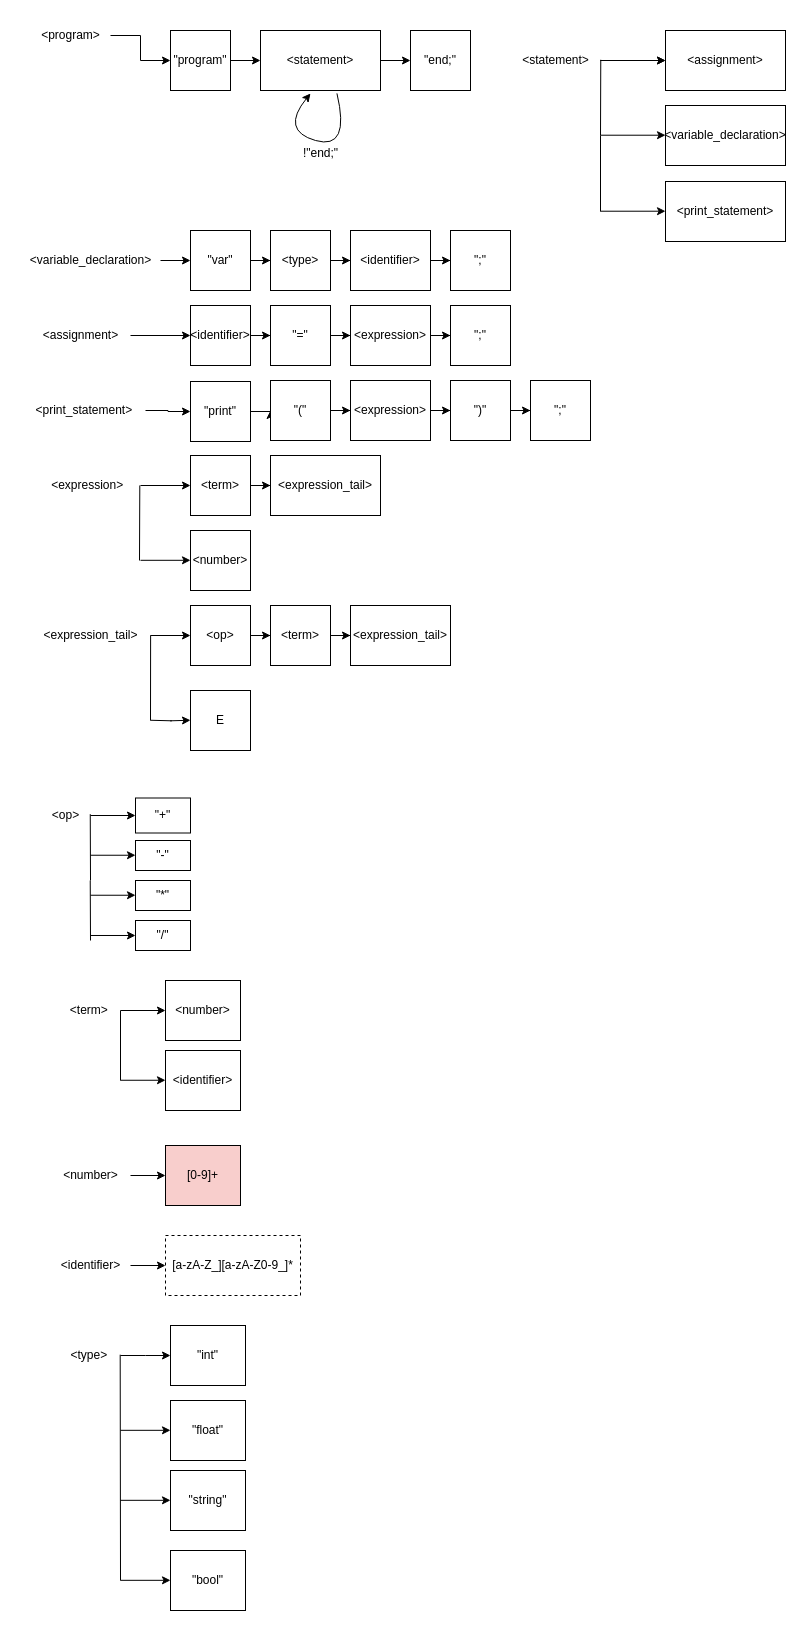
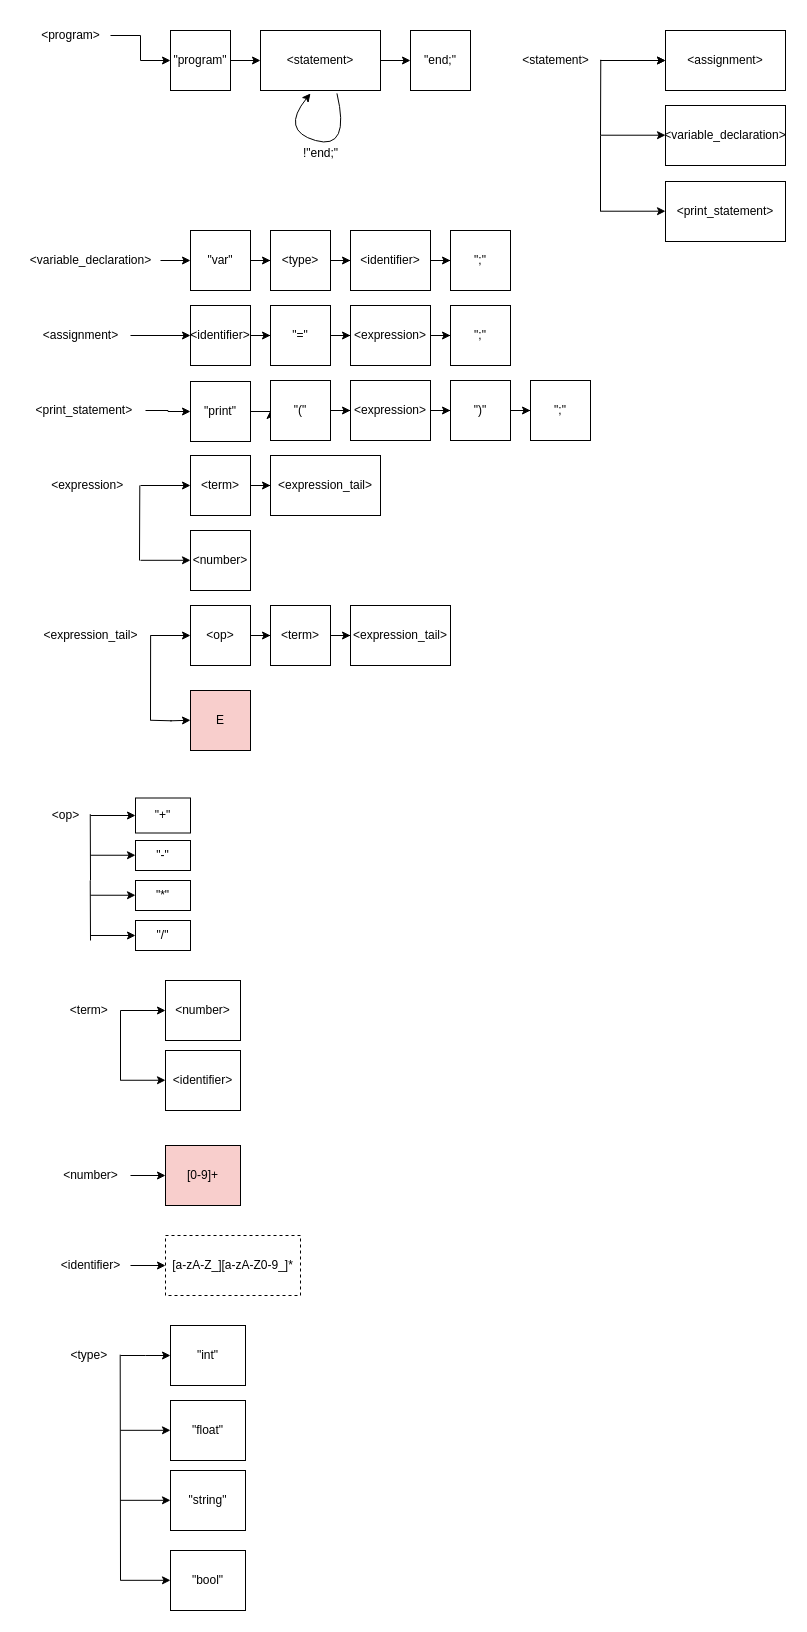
  <mxCell id="0" />
  <mxCell id="1" parent="0" />
  <mxCell id="2" value="" style="edgeStyle=orthogonalEdgeStyle;rounded=0;orthogonalLoop=1;jettySize=auto;html=1;" parent="1" source="3" target="5" edge="1"><mxGeometry relative="1" as="geometry" /></mxCell>
  <mxCell id="3" value="&amp;lt;program&amp;gt;" style="text;html=1;align=center;verticalAlign=middle;resizable=0;points=[];autosize=1;strokeColor=none;fillColor=none;" parent="1" vertex="1"><mxGeometry x="30" y="20" width="80" height="30" as="geometry" /></mxCell>
  <mxCell id="4" value="" style="edgeStyle=orthogonalEdgeStyle;rounded=0;orthogonalLoop=1;jettySize=auto;html=1;" parent="1" source="5" target="7" edge="1"><mxGeometry relative="1" as="geometry" /></mxCell>
  <mxCell id="5" value="&quot;program&quot;" style="whiteSpace=wrap;html=1;" parent="1" vertex="1"><mxGeometry x="170" y="30" width="60" height="60" as="geometry" /></mxCell>
  <mxCell id="6" value="" style="edgeStyle=orthogonalEdgeStyle;rounded=0;orthogonalLoop=1;jettySize=auto;html=1;" parent="1" source="7" target="8" edge="1"><mxGeometry relative="1" as="geometry" /></mxCell>
  <mxCell id="7" value="&amp;lt;statement&amp;gt;" style="whiteSpace=wrap;html=1;" parent="1" vertex="1"><mxGeometry x="260" y="30" width="120" height="60" as="geometry" /></mxCell>
  <mxCell id="8" value="&quot;end;&quot;" style="whiteSpace=wrap;html=1;" parent="1" vertex="1"><mxGeometry x="410" y="30" width="60" height="60" as="geometry" /></mxCell>
  <mxCell id="9" value="" style="edgeStyle=orthogonalEdgeStyle;rounded=0;orthogonalLoop=1;jettySize=auto;html=1;" parent="1" source="11" target="12" edge="1"><mxGeometry relative="1" as="geometry" /></mxCell>
  <mxCell id="10" value="" style="edgeStyle=orthogonalEdgeStyle;rounded=0;orthogonalLoop=1;jettySize=auto;html=1;" parent="1" source="11" target="12" edge="1"><mxGeometry relative="1" as="geometry" /></mxCell>
  <mxCell id="11" value="&amp;lt;statement&amp;gt;" style="text;html=1;align=center;verticalAlign=middle;resizable=0;points=[];autosize=1;strokeColor=none;fillColor=none;" parent="1" vertex="1"><mxGeometry x="510" y="45" width="90" height="30" as="geometry" /></mxCell>
  <mxCell id="12" value="&amp;lt;assignment&amp;gt;" style="whiteSpace=wrap;html=1;" parent="1" vertex="1"><mxGeometry x="665" y="30" width="120" height="60" as="geometry" /></mxCell>
  <mxCell id="13" value="" style="edgeStyle=orthogonalEdgeStyle;rounded=0;orthogonalLoop=1;jettySize=auto;html=1;" parent="1" edge="1"><mxGeometry relative="1" as="geometry"><mxPoint x="600" y="134.71" as="sourcePoint" /><mxPoint x="665" y="134.71" as="targetPoint" /></mxGeometry></mxCell>
  <mxCell id="14" value="" style="endArrow=none;html=1;rounded=0;entryX=1.003;entryY=0.476;entryDx=0;entryDy=0;entryPerimeter=0;" parent="1" target="11" edge="1"><mxGeometry width="50" height="50" relative="1" as="geometry"><mxPoint x="600" y="135" as="sourcePoint" /><mxPoint x="625" y="75" as="targetPoint" /></mxGeometry></mxCell>
  <mxCell id="15" value="&amp;lt;variable_declaration&amp;gt;" style="whiteSpace=wrap;html=1;" parent="1" vertex="1"><mxGeometry x="665" y="105" width="120" height="60" as="geometry" /></mxCell>
  <mxCell id="16" value="" style="edgeStyle=orthogonalEdgeStyle;rounded=0;orthogonalLoop=1;jettySize=auto;html=1;" parent="1" edge="1"><mxGeometry relative="1" as="geometry"><mxPoint x="600" y="210.71" as="sourcePoint" /><mxPoint x="665" y="210.71" as="targetPoint" /></mxGeometry></mxCell>
  <mxCell id="17" value="" style="endArrow=none;html=1;rounded=0;entryX=1.003;entryY=0.476;entryDx=0;entryDy=0;entryPerimeter=0;" parent="1" edge="1"><mxGeometry width="50" height="50" relative="1" as="geometry"><mxPoint x="600" y="211" as="sourcePoint" /><mxPoint x="600" y="135" as="targetPoint" /></mxGeometry></mxCell>
  <mxCell id="18" value="&amp;lt;print_statement&amp;gt;" style="whiteSpace=wrap;html=1;" parent="1" vertex="1"><mxGeometry x="665" y="181" width="120" height="60" as="geometry" /></mxCell>
  <mxCell id="19" value="" style="edgeStyle=orthogonalEdgeStyle;rounded=0;orthogonalLoop=1;jettySize=auto;html=1;" parent="1" source="20" target="22" edge="1"><mxGeometry relative="1" as="geometry" /></mxCell>
  <mxCell id="20" value="&amp;lt;variable_declaration&amp;gt;" style="text;html=1;align=center;verticalAlign=middle;resizable=0;points=[];autosize=1;strokeColor=none;fillColor=none;" parent="1" vertex="1"><mxGeometry x="20" y="245" width="140" height="30" as="geometry" /></mxCell>
  <mxCell id="21" value="" style="edgeStyle=orthogonalEdgeStyle;rounded=0;orthogonalLoop=1;jettySize=auto;html=1;" parent="1" source="22" target="24" edge="1"><mxGeometry relative="1" as="geometry" /></mxCell>
  <mxCell id="22" value="&quot;var&quot;" style="whiteSpace=wrap;html=1;" parent="1" vertex="1"><mxGeometry x="190" y="230" width="60" height="60" as="geometry" /></mxCell>
  <mxCell id="23" value="" style="edgeStyle=orthogonalEdgeStyle;rounded=0;orthogonalLoop=1;jettySize=auto;html=1;" parent="1" source="24" target="26" edge="1"><mxGeometry relative="1" as="geometry" /></mxCell>
  <mxCell id="24" value="&amp;lt;type&amp;gt;" style="whiteSpace=wrap;html=1;" parent="1" vertex="1"><mxGeometry x="270" y="230" width="60" height="60" as="geometry" /></mxCell>
  <mxCell id="25" value="" style="edgeStyle=orthogonalEdgeStyle;rounded=0;orthogonalLoop=1;jettySize=auto;html=1;" parent="1" source="26" target="27" edge="1"><mxGeometry relative="1" as="geometry" /></mxCell>
  <mxCell id="26" value="&amp;lt;identifier&amp;gt;" style="whiteSpace=wrap;html=1;" parent="1" vertex="1"><mxGeometry x="350" y="230" width="80" height="60" as="geometry" /></mxCell>
  <mxCell id="27" value="&quot;;&quot;" style="whiteSpace=wrap;html=1;" parent="1" vertex="1"><mxGeometry x="450" y="230" width="60" height="60" as="geometry" /></mxCell>
  <mxCell id="28" value="" style="edgeStyle=orthogonalEdgeStyle;rounded=0;orthogonalLoop=1;jettySize=auto;html=1;" parent="1" source="29" target="31" edge="1"><mxGeometry relative="1" as="geometry" /></mxCell>
  <mxCell id="29" value="&amp;lt;assignment&amp;gt;" style="text;html=1;align=center;verticalAlign=middle;resizable=0;points=[];autosize=1;strokeColor=none;fillColor=none;" parent="1" vertex="1"><mxGeometry x="30" y="320" width="100" height="30" as="geometry" /></mxCell>
  <mxCell id="30" value="" style="edgeStyle=orthogonalEdgeStyle;rounded=0;orthogonalLoop=1;jettySize=auto;html=1;" parent="1" source="31" target="33" edge="1"><mxGeometry relative="1" as="geometry" /></mxCell>
  <mxCell id="31" value="&amp;lt;identifier&amp;gt;" style="whiteSpace=wrap;html=1;" parent="1" vertex="1"><mxGeometry x="190" y="305" width="60" height="60" as="geometry" /></mxCell>
  <mxCell id="32" value="" style="edgeStyle=orthogonalEdgeStyle;rounded=0;orthogonalLoop=1;jettySize=auto;html=1;" parent="1" source="33" target="35" edge="1"><mxGeometry relative="1" as="geometry" /></mxCell>
  <mxCell id="33" value="&quot;=&quot;" style="whiteSpace=wrap;html=1;" parent="1" vertex="1"><mxGeometry x="270" y="305" width="60" height="60" as="geometry" /></mxCell>
  <mxCell id="34" value="" style="edgeStyle=orthogonalEdgeStyle;rounded=0;orthogonalLoop=1;jettySize=auto;html=1;" parent="1" source="35" target="36" edge="1"><mxGeometry relative="1" as="geometry" /></mxCell>
  <mxCell id="35" value="&amp;lt;expression&amp;gt;" style="whiteSpace=wrap;html=1;" parent="1" vertex="1"><mxGeometry x="350" y="305" width="80" height="60" as="geometry" /></mxCell>
  <mxCell id="36" value="&quot;;&quot;" style="whiteSpace=wrap;html=1;" parent="1" vertex="1"><mxGeometry x="450" y="305" width="60" height="60" as="geometry" /></mxCell>
  <mxCell id="37" value="" style="edgeStyle=orthogonalEdgeStyle;rounded=0;orthogonalLoop=1;jettySize=auto;html=1;" parent="1" source="38" target="40" edge="1"><mxGeometry relative="1" as="geometry" /></mxCell>
  <mxCell id="38" value="&amp;lt;print_statement&amp;gt;&amp;nbsp;" style="text;html=1;align=center;verticalAlign=middle;resizable=0;points=[];autosize=1;strokeColor=none;fillColor=none;" parent="1" vertex="1"><mxGeometry x="25" y="395" width="120" height="30" as="geometry" /></mxCell>
  <mxCell id="39" value="" style="edgeStyle=orthogonalEdgeStyle;rounded=0;orthogonalLoop=1;jettySize=auto;html=1;" parent="1" source="40" target="42" edge="1"><mxGeometry relative="1" as="geometry" /></mxCell>
  <mxCell id="40" value="&quot;print&quot;" style="whiteSpace=wrap;html=1;" parent="1" vertex="1"><mxGeometry x="190" y="381" width="60" height="60" as="geometry" /></mxCell>
  <mxCell id="41" value="" style="edgeStyle=orthogonalEdgeStyle;rounded=0;orthogonalLoop=1;jettySize=auto;html=1;" parent="1" source="42" target="44" edge="1"><mxGeometry relative="1" as="geometry" /></mxCell>
  <mxCell id="42" value="&quot;(&quot;" style="whiteSpace=wrap;html=1;" parent="1" vertex="1"><mxGeometry x="270" y="380" width="60" height="60" as="geometry" /></mxCell>
  <mxCell id="43" value="" style="edgeStyle=orthogonalEdgeStyle;rounded=0;orthogonalLoop=1;jettySize=auto;html=1;" parent="1" source="44" target="46" edge="1"><mxGeometry relative="1" as="geometry" /></mxCell>
  <mxCell id="44" value="&amp;lt;expression&amp;gt;" style="whiteSpace=wrap;html=1;" parent="1" vertex="1"><mxGeometry x="350" y="380" width="80" height="60" as="geometry" /></mxCell>
  <mxCell id="45" value="" style="edgeStyle=orthogonalEdgeStyle;rounded=0;orthogonalLoop=1;jettySize=auto;html=1;" parent="1" source="46" target="47" edge="1"><mxGeometry relative="1" as="geometry" /></mxCell>
  <mxCell id="46" value="&quot;)&quot;" style="whiteSpace=wrap;html=1;" parent="1" vertex="1"><mxGeometry x="450" y="380" width="60" height="60" as="geometry" /></mxCell>
  <mxCell id="47" value="&quot;;&quot;" style="whiteSpace=wrap;html=1;" parent="1" vertex="1"><mxGeometry x="530" y="380" width="60" height="60" as="geometry" /></mxCell>
  <mxCell id="48" value="" style="edgeStyle=orthogonalEdgeStyle;rounded=0;orthogonalLoop=1;jettySize=auto;html=1;" parent="1" source="49" target="51" edge="1"><mxGeometry relative="1" as="geometry" /></mxCell>
  <mxCell id="49" value="&amp;lt;expression&amp;gt;&amp;nbsp;&amp;nbsp;" style="text;html=1;align=center;verticalAlign=middle;resizable=0;points=[];autosize=1;strokeColor=none;fillColor=none;" parent="1" vertex="1"><mxGeometry x="40" y="470" width="100" height="30" as="geometry" /></mxCell>
  <mxCell id="50" value="" style="edgeStyle=orthogonalEdgeStyle;rounded=0;orthogonalLoop=1;jettySize=auto;html=1;" parent="1" source="51" target="52" edge="1"><mxGeometry relative="1" as="geometry" /></mxCell>
  <mxCell id="51" value="&amp;lt;term&amp;gt;" style="whiteSpace=wrap;html=1;" parent="1" vertex="1"><mxGeometry x="190" y="455" width="60" height="60" as="geometry" /></mxCell>
  <mxCell id="52" value="&amp;lt;expression_tail&amp;gt;" style="whiteSpace=wrap;html=1;" parent="1" vertex="1"><mxGeometry x="270" y="455" width="110" height="60" as="geometry" /></mxCell>
  <mxCell id="53" value="" style="endArrow=none;html=1;rounded=0;entryX=0.993;entryY=0.498;entryDx=0;entryDy=0;entryPerimeter=0;" parent="1" target="49" edge="1"><mxGeometry width="50" height="50" relative="1" as="geometry"><mxPoint x="139" y="560" as="sourcePoint" /><mxPoint x="140" y="490" as="targetPoint" /></mxGeometry></mxCell>
  <mxCell id="54" value="" style="edgeStyle=orthogonalEdgeStyle;rounded=0;orthogonalLoop=1;jettySize=auto;html=1;" parent="1" edge="1"><mxGeometry relative="1" as="geometry"><mxPoint x="140" y="559.8" as="sourcePoint" /><mxPoint x="190" y="559.8" as="targetPoint" /></mxGeometry></mxCell>
  <mxCell id="55" value="&amp;lt;number&amp;gt;" style="whiteSpace=wrap;html=1;" parent="1" vertex="1"><mxGeometry x="190" y="530" width="60" height="60" as="geometry" /></mxCell>
  <mxCell id="56" value="" style="edgeStyle=orthogonalEdgeStyle;rounded=0;orthogonalLoop=1;jettySize=auto;html=1;" parent="1" source="57" target="59" edge="1"><mxGeometry relative="1" as="geometry" /></mxCell>
  <mxCell id="57" value="&amp;lt;expression_tail&amp;gt;" style="text;html=1;align=center;verticalAlign=middle;resizable=0;points=[];autosize=1;strokeColor=none;fillColor=none;" parent="1" vertex="1"><mxGeometry x="30" y="620" width="120" height="30" as="geometry" /></mxCell>
  <mxCell id="58" value="" style="edgeStyle=orthogonalEdgeStyle;rounded=0;orthogonalLoop=1;jettySize=auto;html=1;" parent="1" source="59" target="61" edge="1"><mxGeometry relative="1" as="geometry" /></mxCell>
  <mxCell id="59" value="&amp;lt;op&amp;gt;" style="whiteSpace=wrap;html=1;" parent="1" vertex="1"><mxGeometry x="190" y="605" width="60" height="60" as="geometry" /></mxCell>
  <mxCell id="60" value="" style="edgeStyle=orthogonalEdgeStyle;rounded=0;orthogonalLoop=1;jettySize=auto;html=1;" parent="1" source="61" target="62" edge="1"><mxGeometry relative="1" as="geometry" /></mxCell>
  <mxCell id="61" value="&amp;lt;term&amp;gt;" style="whiteSpace=wrap;html=1;" parent="1" vertex="1"><mxGeometry x="270" y="605" width="60" height="60" as="geometry" /></mxCell>
  <mxCell id="62" value="&amp;lt;expression_tail&amp;gt;" style="whiteSpace=wrap;html=1;" parent="1" vertex="1"><mxGeometry x="350" y="605" width="100" height="60" as="geometry" /></mxCell>
  <mxCell id="63" value="" style="endArrow=none;html=1;rounded=0;entryX=1.001;entryY=0.496;entryDx=0;entryDy=0;entryPerimeter=0;" parent="1" target="57" edge="1"><mxGeometry width="50" height="50" relative="1" as="geometry"><mxPoint x="150" y="720" as="sourcePoint" /><mxPoint x="150" y="640" as="targetPoint" /></mxGeometry></mxCell>
- <mxCell id="64" value="E" style="whiteSpace=wrap;html=1;" parent="1" vertex="1"><mxGeometry x="190" y="690" width="60" height="60" as="geometry" /></mxCell>
+ <mxCell id="64" value="E" style="whiteSpace=wrap;html=1;fillColor=#f8cecc;" parent="1" vertex="1"><mxGeometry x="190" y="690" width="60" height="60" as="geometry" /></mxCell>
  <mxCell id="65" value="" style="edgeStyle=orthogonalEdgeStyle;rounded=0;orthogonalLoop=1;jettySize=auto;html=1;" parent="1" edge="1"><mxGeometry relative="1" as="geometry"><mxPoint x="150" y="719.75" as="sourcePoint" /><mxPoint x="190" y="719.75" as="targetPoint" /></mxGeometry></mxCell>
  <mxCell id="66" value="" style="edgeStyle=orthogonalEdgeStyle;rounded=0;orthogonalLoop=1;jettySize=auto;html=1;" parent="1" source="67" target="68" edge="1"><mxGeometry relative="1" as="geometry" /></mxCell>
  <mxCell id="67" value="&amp;lt;op&amp;gt;" style="text;html=1;align=center;verticalAlign=middle;resizable=0;points=[];autosize=1;strokeColor=none;fillColor=none;" parent="1" vertex="1"><mxGeometry x="40" y="800" width="50" height="30" as="geometry" /></mxCell>
  <mxCell id="68" value="&quot;+&quot;" style="whiteSpace=wrap;html=1;" parent="1" vertex="1"><mxGeometry x="135" y="797.5" width="55" height="35" as="geometry" /></mxCell>
  <mxCell id="69" value="" style="endArrow=none;html=1;rounded=0;entryX=0.995;entryY=0.456;entryDx=0;entryDy=0;entryPerimeter=0;" parent="1" target="67" edge="1"><mxGeometry width="50" height="50" relative="1" as="geometry"><mxPoint x="90" y="880" as="sourcePoint" /><mxPoint x="90" y="820" as="targetPoint" /></mxGeometry></mxCell>
  <mxCell id="70" value="" style="edgeStyle=orthogonalEdgeStyle;rounded=0;orthogonalLoop=1;jettySize=auto;html=1;" parent="1" edge="1"><mxGeometry relative="1" as="geometry"><mxPoint x="90" y="854.74" as="sourcePoint" /><mxPoint x="135" y="854.74" as="targetPoint" /></mxGeometry></mxCell>
  <mxCell id="71" value="&quot;-&quot;" style="whiteSpace=wrap;html=1;" parent="1" vertex="1"><mxGeometry x="135" y="840" width="55" height="30" as="geometry" /></mxCell>
  <mxCell id="72" value="" style="endArrow=none;html=1;rounded=0;entryX=0.995;entryY=0.456;entryDx=0;entryDy=0;entryPerimeter=0;" parent="1" edge="1"><mxGeometry width="50" height="50" relative="1" as="geometry"><mxPoint x="90" y="940" as="sourcePoint" /><mxPoint x="89.74" y="880" as="targetPoint" /></mxGeometry></mxCell>
  <mxCell id="73" value="" style="edgeStyle=orthogonalEdgeStyle;rounded=0;orthogonalLoop=1;jettySize=auto;html=1;" parent="1" edge="1"><mxGeometry relative="1" as="geometry"><mxPoint x="90" y="894.74" as="sourcePoint" /><mxPoint x="135" y="894.74" as="targetPoint" /></mxGeometry></mxCell>
  <mxCell id="74" value="&quot;*&quot;" style="whiteSpace=wrap;html=1;" parent="1" vertex="1"><mxGeometry x="135" y="880" width="55" height="30" as="geometry" /></mxCell>
  <mxCell id="75" value="&quot;/&quot;" style="whiteSpace=wrap;html=1;" parent="1" vertex="1"><mxGeometry x="135" y="920" width="55" height="30" as="geometry" /></mxCell>
  <mxCell id="76" value="" style="edgeStyle=orthogonalEdgeStyle;rounded=0;orthogonalLoop=1;jettySize=auto;html=1;" parent="1" edge="1"><mxGeometry relative="1" as="geometry"><mxPoint x="90" y="934.99" as="sourcePoint" /><mxPoint x="135" y="934.99" as="targetPoint" /></mxGeometry></mxCell>
  <mxCell id="77" value="" style="edgeStyle=orthogonalEdgeStyle;rounded=0;orthogonalLoop=1;jettySize=auto;html=1;" parent="1" source="78" target="79" edge="1"><mxGeometry relative="1" as="geometry" /></mxCell>
  <mxCell id="78" value="&amp;lt;term&amp;gt;&amp;nbsp;" style="text;html=1;align=center;verticalAlign=middle;resizable=0;points=[];autosize=1;strokeColor=none;fillColor=none;" parent="1" vertex="1"><mxGeometry x="60" y="995" width="60" height="30" as="geometry" /></mxCell>
  <mxCell id="79" value="&amp;lt;number&amp;gt;" style="whiteSpace=wrap;html=1;" parent="1" vertex="1"><mxGeometry x="165" y="980" width="75" height="60" as="geometry" /></mxCell>
  <mxCell id="80" value="" style="endArrow=none;html=1;rounded=0;entryX=1.001;entryY=0.496;entryDx=0;entryDy=0;entryPerimeter=0;" parent="1" edge="1"><mxGeometry width="50" height="50" relative="1" as="geometry"><mxPoint x="120" y="1080" as="sourcePoint" /><mxPoint x="120" y="1010" as="targetPoint" /></mxGeometry></mxCell>
  <mxCell id="81" value="" style="edgeStyle=orthogonalEdgeStyle;rounded=0;orthogonalLoop=1;jettySize=auto;html=1;" parent="1" edge="1"><mxGeometry relative="1" as="geometry"><mxPoint x="120" y="1079.76" as="sourcePoint" /><mxPoint x="165" y="1079.76" as="targetPoint" /></mxGeometry></mxCell>
  <mxCell id="82" value="&amp;lt;identifier&amp;gt;" style="whiteSpace=wrap;html=1;" parent="1" vertex="1"><mxGeometry x="165" y="1050" width="75" height="60" as="geometry" /></mxCell>
  <mxCell id="83" value="" style="edgeStyle=orthogonalEdgeStyle;rounded=0;orthogonalLoop=1;jettySize=auto;html=1;" parent="1" source="84" target="85" edge="1"><mxGeometry relative="1" as="geometry" /></mxCell>
  <mxCell id="84" value="&amp;lt;number&amp;gt;" style="text;html=1;align=center;verticalAlign=middle;resizable=0;points=[];autosize=1;strokeColor=none;fillColor=none;" parent="1" vertex="1"><mxGeometry x="50" y="1160" width="80" height="30" as="geometry" /></mxCell>
  <mxCell id="85" value="[0-9]+" style="whiteSpace=wrap;html=1;fillColor=#f8cecc;" parent="1" vertex="1"><mxGeometry x="165" y="1145" width="75" height="60" as="geometry" /></mxCell>
  <mxCell id="86" value="" style="edgeStyle=orthogonalEdgeStyle;rounded=0;orthogonalLoop=1;jettySize=auto;html=1;" parent="1" source="87" target="88" edge="1"><mxGeometry relative="1" as="geometry" /></mxCell>
  <mxCell id="87" value="&amp;lt;identifier&amp;gt;" style="text;html=1;align=center;verticalAlign=middle;resizable=0;points=[];autosize=1;strokeColor=none;fillColor=none;" parent="1" vertex="1"><mxGeometry x="50" y="1250" width="80" height="30" as="geometry" /></mxCell>
  <mxCell id="88" value="[a-zA-Z_][a-zA-Z0-9_]*" style="whiteSpace=wrap;html=1;dashed=1;" parent="1" vertex="1"><mxGeometry x="165" y="1235" width="135" height="60" as="geometry" /></mxCell>
  <mxCell id="89" value="" style="edgeStyle=orthogonalEdgeStyle;rounded=0;orthogonalLoop=1;jettySize=auto;html=1;" parent="1" source="90" edge="1"><mxGeometry relative="1" as="geometry"><mxPoint x="170" y="1355" as="targetPoint" /></mxGeometry></mxCell>
  <mxCell id="90" value="&amp;lt;type&amp;gt;&amp;nbsp;" style="text;html=1;align=center;verticalAlign=middle;resizable=0;points=[];autosize=1;strokeColor=none;fillColor=none;" parent="1" vertex="1"><mxGeometry x="60" y="1340" width="60" height="30" as="geometry" /></mxCell>
  <mxCell id="91" value="&quot;int&quot;" style="whiteSpace=wrap;html=1;" parent="1" vertex="1"><mxGeometry x="170" y="1325" width="75" height="60" as="geometry" /></mxCell>
  <mxCell id="92" value="&quot;float&quot;" style="whiteSpace=wrap;html=1;" parent="1" vertex="1"><mxGeometry x="170" y="1400" width="75" height="60" as="geometry" /></mxCell>
  <mxCell id="93" value="&quot;string&quot;" style="whiteSpace=wrap;html=1;" parent="1" vertex="1"><mxGeometry x="170" y="1470" width="75" height="60" as="geometry" /></mxCell>
  <mxCell id="94" value="&quot;bool&quot;" style="whiteSpace=wrap;html=1;" parent="1" vertex="1"><mxGeometry x="170" y="1550" width="75" height="60" as="geometry" /></mxCell>
  <mxCell id="95" value="" style="endArrow=none;html=1;rounded=0;entryX=0.995;entryY=0.473;entryDx=0;entryDy=0;entryPerimeter=0;" parent="1" target="90" edge="1"><mxGeometry width="50" height="50" relative="1" as="geometry"><mxPoint x="120" y="1580" as="sourcePoint" /><mxPoint x="120" y="1360" as="targetPoint" /></mxGeometry></mxCell>
  <mxCell id="96" value="" style="edgeStyle=orthogonalEdgeStyle;rounded=0;orthogonalLoop=1;jettySize=auto;html=1;" parent="1" edge="1"><mxGeometry relative="1" as="geometry"><mxPoint x="120" y="1429.82" as="sourcePoint" /><mxPoint x="170" y="1429.82" as="targetPoint" /></mxGeometry></mxCell>
  <mxCell id="97" value="" style="edgeStyle=orthogonalEdgeStyle;rounded=0;orthogonalLoop=1;jettySize=auto;html=1;" parent="1" edge="1"><mxGeometry relative="1" as="geometry"><mxPoint x="120" y="1499.82" as="sourcePoint" /><mxPoint x="170" y="1499.82" as="targetPoint" /></mxGeometry></mxCell>
  <mxCell id="98" value="" style="edgeStyle=orthogonalEdgeStyle;rounded=0;orthogonalLoop=1;jettySize=auto;html=1;" parent="1" edge="1"><mxGeometry relative="1" as="geometry"><mxPoint x="120" y="1579.82" as="sourcePoint" /><mxPoint x="170" y="1579.82" as="targetPoint" /></mxGeometry></mxCell>
  <mxCell id="99" value="" style="curved=1;endArrow=classic;html=1;rounded=0;exitX=0.637;exitY=1.048;exitDx=0;exitDy=0;exitPerimeter=0;" parent="1" source="7" edge="1"><mxGeometry width="50" height="50" relative="1" as="geometry"><mxPoint x="284.16" y="135.6" as="sourcePoint" /><mxPoint x="310" y="93" as="targetPoint" /><Array as="points"><mxPoint x="350" y="150" /><mxPoint x="280" y="130" /></Array></mxGeometry></mxCell>
  <mxCell id="100" value="!&quot;end;&quot;" style="text;html=1;align=center;verticalAlign=middle;resizable=0;points=[];autosize=1;strokeColor=none;fillColor=none;" vertex="1" parent="1"><mxGeometry x="290" y="138" width="60" height="30" as="geometry" /></mxCell>
